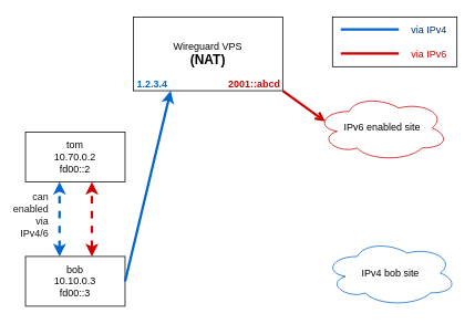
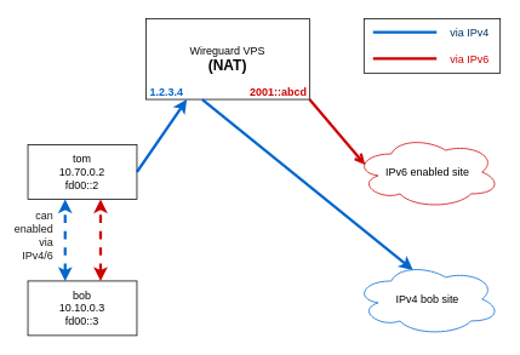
  <mxCell id="0" />
  <mxCell id="1" parent="0" />
  <mxCell id="2" value="&lt;div align=&quot;center&quot;&gt;tom&lt;/div&gt;&lt;div align=&quot;center&quot;&gt;10.70.0.2&lt;/div&gt;&lt;div align=&quot;center&quot;&gt;fd00::2&lt;br&gt;&lt;/div&gt;" style="rounded=0;whiteSpace=wrap;html=1;align=center;" parent="1" vertex="1"><mxGeometry x="30" y="159" width="120" height="60" as="geometry" /></mxCell>
  <mxCell id="3" value="&lt;div align=&quot;center&quot;&gt;bob&lt;/div&gt;&lt;div align=&quot;center&quot;&gt;10.10.0.3&lt;/div&gt;&lt;div align=&quot;center&quot;&gt;fd00::3&lt;br&gt;&lt;/div&gt;" style="rounded=0;whiteSpace=wrap;html=1;align=center;" parent="1" vertex="1"><mxGeometry x="30" y="309" width="120" height="60" as="geometry" /></mxCell>
  <mxCell id="4" value="&lt;div&gt;Wireguard VPS&lt;/div&gt;&lt;div style=&quot;font-size: 16px&quot;&gt;&lt;b&gt;(NAT)&lt;/b&gt;&lt;br&gt;&lt;/div&gt;" style="rounded=0;whiteSpace=wrap;html=1;" parent="1" vertex="1"><mxGeometry x="160" y="20" width="180" height="89" as="geometry" /></mxCell>
  <mxCell id="5" value="IPv4 bob site" style="ellipse;shape=cloud;whiteSpace=wrap;html=1;strokeColor=#0066CC;" parent="1" vertex="1"><mxGeometry x="390" y="289" width="160" height="80" as="geometry" /></mxCell>
- <mxCell id="8" value="IPv6 enabled site" style="ellipse;shape=cloud;whiteSpace=wrap;html=1;strokeColor=#CC0000;" parent="1" vertex="1"><mxGeometry x="380" y="114" width="160" height="80" as="geometry" /></mxCell>
+ <mxCell id="6" value="" style="endArrow=classic;html=1;entryX=0.4;entryY=0.1;entryDx=0;entryDy=0;entryPerimeter=0;strokeWidth=3;strokeColor=#0066CC;exitX=0.344;exitY=1;exitDx=0;exitDy=0;exitPerimeter=0;" parent="1" source="4" target="5" edge="1"><mxGeometry width="50" height="50" relative="1" as="geometry"><mxPoint x="210" y="111" as="sourcePoint" /><mxPoint x="340" y="219" as="targetPoint" /></mxGeometry></mxCell>
+ <mxCell id="7" value="" style="endArrow=classic;html=1;exitX=1;exitY=0.5;exitDx=0;exitDy=0;entryX=0.25;entryY=1;entryDx=0;entryDy=0;strokeWidth=3;strokeColor=#0066CC;" parent="1" source="2" target="4" edge="1"><mxGeometry width="50" height="50" relative="1" as="geometry"><mxPoint x="180" y="209" as="sourcePoint" /><mxPoint x="230" y="159" as="targetPoint" /></mxGeometry></mxCell>
+ <mxCell id="8" value="IPv6 enabled site" style="ellipse;shape=cloud;whiteSpace=wrap;html=1;strokeColor=#CC0000;" parent="1" vertex="1"><mxGeometry x="390" y="149" width="160" height="80" as="geometry" /></mxCell>
  <mxCell id="9" value="" style="endArrow=open;html=1;entryX=0.07;entryY=0.4;entryDx=0;entryDy=0;entryPerimeter=0;exitX=1;exitY=1;exitDx=0;exitDy=0;fontColor=#EA6B66;strokeWidth=3;strokeColor=#CC0000;" parent="1" source="4" target="8" edge="1"><mxGeometry width="50" height="50" relative="1" as="geometry"><mxPoint x="290" y="269" as="sourcePoint" /><mxPoint x="340" y="219" as="targetPoint" /></mxGeometry></mxCell>
- <mxCell id="10" value="" style="endArrow=classic;html=1;entryX=0.25;entryY=1;entryDx=0;entryDy=0;exitX=1;exitY=0.5;exitDx=0;exitDy=0;strokeWidth=3;strokeColor=#0066CC;" parent="1" source="3" target="4" edge="1"><mxGeometry width="50" height="50" relative="1" as="geometry"><mxPoint x="290" y="269" as="sourcePoint" /><mxPoint x="340" y="219" as="targetPoint" /></mxGeometry></mxCell>
  <mxCell id="11" value="&lt;font color=&quot;#CC0000&quot;&gt;&lt;b&gt;2001::abcd&lt;/b&gt;&lt;/font&gt;" style="text;html=1;strokeColor=none;fillColor=none;align=center;verticalAlign=middle;whiteSpace=wrap;rounded=0;fontColor=#EA6B66;rotation=0;" parent="1" vertex="1"><mxGeometry x="286" y="92" width="40" height="20" as="geometry" /></mxCell>
  <mxCell id="12" value="&lt;font color=&quot;#0066CC&quot;&gt;&lt;b&gt;1.2.3.4&lt;/b&gt;&lt;/font&gt;" style="text;html=1;strokeColor=none;fillColor=none;align=center;verticalAlign=middle;whiteSpace=wrap;rounded=0;fontColor=#003366;" parent="1" vertex="1"><mxGeometry x="163" y="92" width="40" height="20" as="geometry" /></mxCell>
  <mxCell id="13" value="" style="endArrow=classic;startArrow=classic;html=1;fontColor=#003366;strokeColor=#0066CC;strokeWidth=3;exitX=0.5;exitY=0;exitDx=0;exitDy=0;entryX=0.5;entryY=1;entryDx=0;entryDy=0;dashed=1;" parent="1" edge="1"><mxGeometry width="50" height="50" relative="1" as="geometry"><mxPoint x="71" y="309" as="sourcePoint" /><mxPoint x="71" y="219" as="targetPoint" /></mxGeometry></mxCell>
  <mxCell id="14" value="&lt;div align=&quot;right&quot;&gt;&lt;font color=&quot;#1A1A1A&quot;&gt;can enabled&lt;/font&gt;&lt;/div&gt;&lt;div align=&quot;right&quot;&gt;&lt;font color=&quot;#1A1A1A&quot;&gt;via IPv4/6&lt;/font&gt;&lt;/div&gt;" style="text;html=1;strokeColor=none;fillColor=none;align=right;verticalAlign=middle;whiteSpace=wrap;rounded=0;fontColor=#003366;" parent="1" vertex="1"><mxGeometry x="20" y="249" width="40" height="20" as="geometry" /></mxCell>
  <mxCell id="15" value="&lt;div align=&quot;right&quot;&gt;via IPv4&amp;nbsp;&amp;nbsp;&amp;nbsp; &lt;br&gt;&lt;/div&gt;&lt;div align=&quot;right&quot;&gt;&lt;font color=&quot;#CC0000&quot;&gt;&lt;br&gt;&lt;/font&gt;&lt;/div&gt;&lt;div align=&quot;right&quot;&gt;&lt;font color=&quot;#CC0000&quot;&gt;via IPv6&lt;/font&gt;&amp;nbsp;&amp;nbsp;&amp;nbsp; &lt;br&gt;&lt;/div&gt;" style="text;html=1;fillColor=none;align=right;verticalAlign=middle;whiteSpace=wrap;rounded=0;fontColor=#003366;strokeColor=#000000;" parent="1" vertex="1"><mxGeometry x="400" y="20" width="150" height="60" as="geometry" /></mxCell>
  <mxCell id="16" value="" style="endArrow=classic;startArrow=classic;html=1;fontColor=#003366;strokeWidth=3;exitX=0.5;exitY=0;exitDx=0;exitDy=0;entryX=0.5;entryY=1;entryDx=0;entryDy=0;dashed=1;strokeColor=#CC0000;" parent="1" edge="1"><mxGeometry width="50" height="50" relative="1" as="geometry"><mxPoint x="110" y="309" as="sourcePoint" /><mxPoint x="110" y="219" as="targetPoint" /></mxGeometry></mxCell>
  <mxCell id="17" value="" style="endArrow=none;html=1;fontColor=#003366;strokeColor=#CC0000;strokeWidth=3;" parent="1" edge="1"><mxGeometry width="50" height="50" relative="1" as="geometry"><mxPoint x="410" y="64" as="sourcePoint" /><mxPoint x="480" y="64" as="targetPoint" /></mxGeometry></mxCell>
  <mxCell id="18" value="" style="endArrow=none;html=1;fontColor=#003366;strokeWidth=3;strokeColor=#0066CC;" parent="1" edge="1"><mxGeometry width="50" height="50" relative="1" as="geometry"><mxPoint x="410" y="35" as="sourcePoint" /><mxPoint x="480" y="35" as="targetPoint" /></mxGeometry></mxCell>
